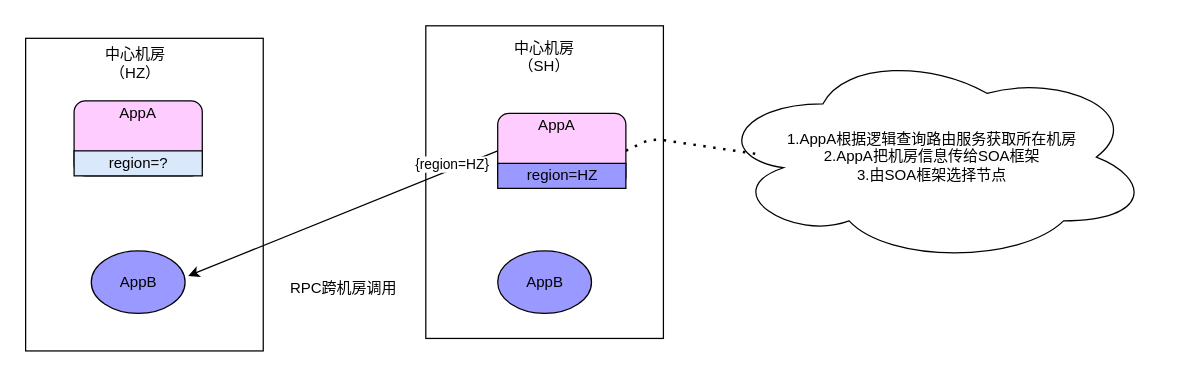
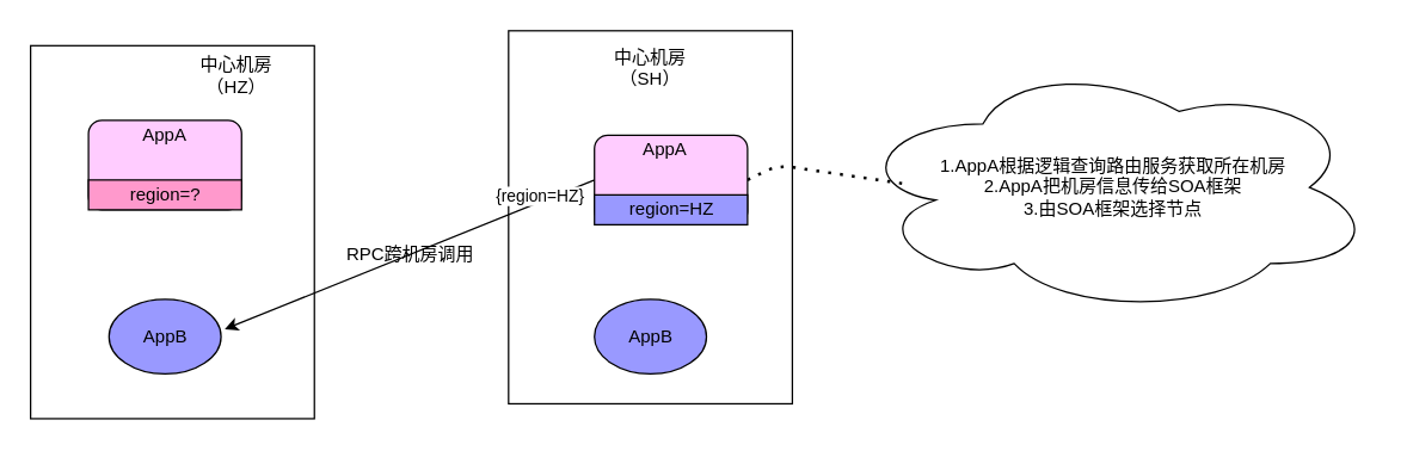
  <mxCell id="0" />
  <mxCell id="1" parent="0" />
  <mxCell id="2" value="" style="rounded=0;whiteSpace=wrap;html=1;" vertex="1" parent="1"><mxGeometry x="20" y="30" width="190" height="250" as="geometry" /></mxCell>
  <mxCell id="3" value="" style="rounded=0;whiteSpace=wrap;html=1;" vertex="1" parent="1"><mxGeometry x="340" y="20" width="190" height="250" as="geometry" /></mxCell>
- <mxCell id="4" value="中心机房（HZ）" style="text;html=1;strokeColor=none;fillColor=none;align=center;verticalAlign=middle;whiteSpace=wrap;rounded=0;" vertex="1" parent="1"><mxGeometry x="72.5" y="35" width="70" height="30" as="geometry" /></mxCell>
+ <mxCell id="4" value="中心机房（HZ）" style="text;html=1;strokeColor=none;fillColor=none;align=center;verticalAlign=middle;whiteSpace=wrap;rounded=0;" vertex="1" parent="1"><mxGeometry x="122.5" y="35" width="70" height="30" as="geometry" /></mxCell>
  <mxCell id="5" value="中心机房&lt;br&gt;（SH）" style="text;html=1;strokeColor=none;fillColor=none;align=center;verticalAlign=middle;whiteSpace=wrap;rounded=0;" vertex="1" parent="1"><mxGeometry x="405" y="35" width="60" height="20" as="geometry" /></mxCell>
  <mxCell id="6" value="AppB" style="ellipse;whiteSpace=wrap;html=1;fillColor=#9999FF;" vertex="1" parent="1"><mxGeometry x="72.5" y="200" width="75" height="50" as="geometry" /></mxCell>
  <mxCell id="7" value="" style="endArrow=classic;html=1;exitX=0;exitY=0.5;exitDx=0;exitDy=0;" edge="1" parent="1" source="13"><mxGeometry width="50" height="50" relative="1" as="geometry"><mxPoint x="400.064" y="123.592" as="sourcePoint" /><mxPoint x="150" y="220" as="targetPoint" /></mxGeometry></mxCell>
  <mxCell id="8" value="{region=HZ}" style="edgeLabel;html=1;align=center;verticalAlign=middle;resizable=0;points=[];" vertex="1" connectable="0" parent="7"><mxGeometry x="-0.405" relative="1" as="geometry"><mxPoint x="35.75" y="-19.59" as="offset" /></mxGeometry></mxCell>
- <mxCell id="9" value="RPC跨机房调用" style="text;html=1;align=center;verticalAlign=middle;resizable=0;points=[];autosize=1;" vertex="1" parent="1"><mxGeometry x="224" y="220" width="100" height="20" as="geometry" /></mxCell>
+ <mxCell id="9" value="RPC跨机房调用" style="text;html=1;align=center;verticalAlign=middle;resizable=0;points=[];autosize=1;" vertex="1" parent="1"><mxGeometry x="224" y="160" width="100" height="20" as="geometry" /></mxCell>
  <mxCell id="10" value="AppB" style="ellipse;whiteSpace=wrap;html=1;fillColor=#9999FF;" vertex="1" parent="1"><mxGeometry x="397.5" y="200" width="75" height="50" as="geometry" /></mxCell>
  <mxCell id="11" value="1.AppA根据逻辑查询路由服务获取所在机房&lt;br&gt;2.AppA把机房信息传给SOA框架&lt;br&gt;3.由SOA框架选择节点" style="ellipse;shape=cloud;whiteSpace=wrap;html=1;" vertex="1" parent="1"><mxGeometry x="570" y="40" width="350" height="170" as="geometry" /></mxCell>
  <mxCell id="12" value="" style="endArrow=none;dashed=1;html=1;dashPattern=1 3;strokeWidth=2;entryX=0.108;entryY=0.488;entryDx=0;entryDy=0;entryPerimeter=0;exitX=1;exitY=0.5;exitDx=0;exitDy=0;" edge="1" parent="1" source="13" target="11"><mxGeometry width="50" height="50" relative="1" as="geometry"><mxPoint x="510" y="110" as="sourcePoint" /><mxPoint x="560" y="110" as="targetPoint" /><Array as="points"><mxPoint x="520" y="110" /></Array></mxGeometry></mxCell>
  <mxCell id="13" value="" style="rounded=1;whiteSpace=wrap;html=1;fillColor=#FFCCFF;" vertex="1" parent="1"><mxGeometry x="397.5" y="90" width="102.5" height="60" as="geometry" /></mxCell>
  <mxCell id="14" value="AppA" style="text;html=1;strokeColor=none;fillColor=none;align=center;verticalAlign=middle;whiteSpace=wrap;rounded=0;" vertex="1" parent="1"><mxGeometry x="425" y="90" width="40" height="20" as="geometry" /></mxCell>
  <mxCell id="15" value="&lt;span&gt;region=HZ&lt;br&gt;&lt;/span&gt;" style="rounded=0;whiteSpace=wrap;html=1;fillColor=#9999ff;" vertex="1" parent="1"><mxGeometry x="397.5" y="130" width="102.5" height="20" as="geometry" /></mxCell>
  <mxCell id="16" value="" style="rounded=1;whiteSpace=wrap;html=1;fillColor=#FFCCFF;" vertex="1" parent="1"><mxGeometry x="58.75" y="80" width="102.5" height="60" as="geometry" /></mxCell>
- <mxCell id="17" value="region=?" style="rounded=0;whiteSpace=wrap;html=1;fillColor=#dae8fc;" vertex="1" parent="1"><mxGeometry x="58.75" y="120" width="102.5" height="20" as="geometry" /></mxCell>
+ <mxCell id="17" value="region=?" style="rounded=0;whiteSpace=wrap;html=1;fillColor=#FF99CC;" vertex="1" parent="1"><mxGeometry x="58.75" y="120" width="102.5" height="20" as="geometry" /></mxCell>
  <mxCell id="18" value="AppA" style="text;html=1;strokeColor=none;fillColor=none;align=center;verticalAlign=middle;whiteSpace=wrap;rounded=0;" vertex="1" parent="1"><mxGeometry x="90" y="80" width="40" height="20" as="geometry" /></mxCell>
